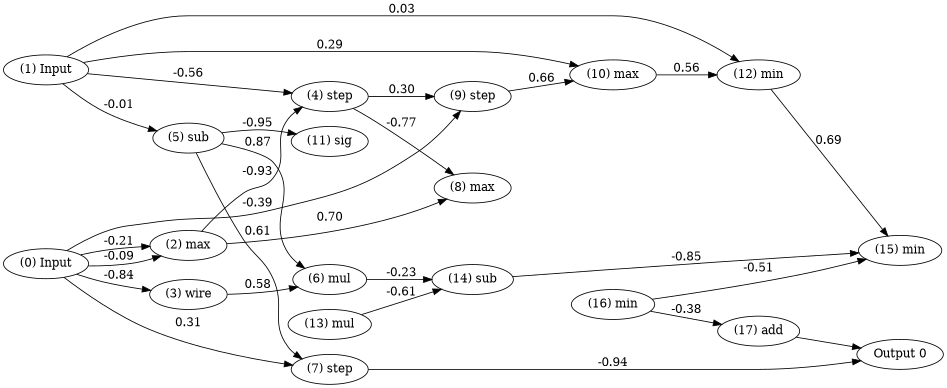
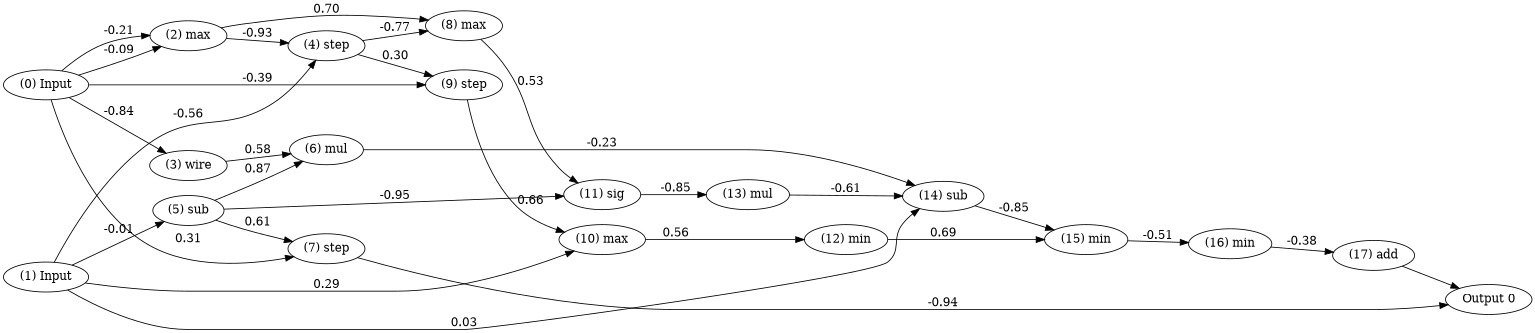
  digraph {
    rankdir=LR
    node [color=black fontcolor=black labelfontcolor=black]
    edge [bold=true color=black fontcolor=black labelfontcolor=black]
    n1 [label="(0) Input"]
    n2 [label="(1) Input"]
    n3 [label="Output 0"]
    n4 [label="(2) max"]
    n5 [label="(3) wire"]
    n6 [label="(7) step"]
    n7 [label="(9) step"]
    n8 [label="(5) sub"]
    n9 [label="(4) step"]
    n10 [label="(10) max"]
    n11 [label="(12) min"]
    n12 [label="(8) max"]
    n13 [label="(6) mul"]
    n14 [label="(11) sig"]
    n15 [label="(15) min"]
    n16 [label="(14) sub"]
    n17 [label="(13) mul"]
    n18 [label="(16) min"]
    n19 [label="(17) add"]
    subgraph sub_1 {
      rank=source
      n1
      n2
    }
    subgraph sub_2 {
      rank=max
      n3
    }
    n1 -> n4 [label=-0.09]
    n1 -> n4 [label=-0.21]
    n1 -> n5 [label=-0.84]
    n1 -> n6 [label=0.31]
    n1 -> n7 [label=-0.39]
    n2 -> n8 [label=-0.01]
    n2 -> n9 [label=-0.56]
    n2 -> n10 [label=0.29]
-   n2 -> n11 [label=0.03]
+   n2 -> n16 [label=0.03]
    n4 -> n9 [label=-0.93]
    n4 -> n12 [label=0.70]
    n5 -> n13 [label=0.58]
    n6 -> n3 [label=-0.94]
    n7 -> n10 [label=0.66]
    n8 -> n6 [label=0.61]
    n8 -> n13 [label=0.87]
    n8 -> n14 [label=-0.95]
    n9 -> n7 [label=0.30]
    n9 -> n12 [label=-0.77]
    n10 -> n11 [label=0.56]
    n11 -> n15 [label=0.69]
+   n12 -> n14 [label=0.53]
    n13 -> n16 [label=-0.23]
-   n18 -> n15 [label=-0.51]
+   n14 -> n17 [label=-0.85]
+   n15 -> n18 [label=-0.51]
    n16 -> n15 [label=-0.85]
    n17 -> n16 [label=-0.61]
    n18 -> n19 [label=-0.38]
    n19 -> n3
  }
